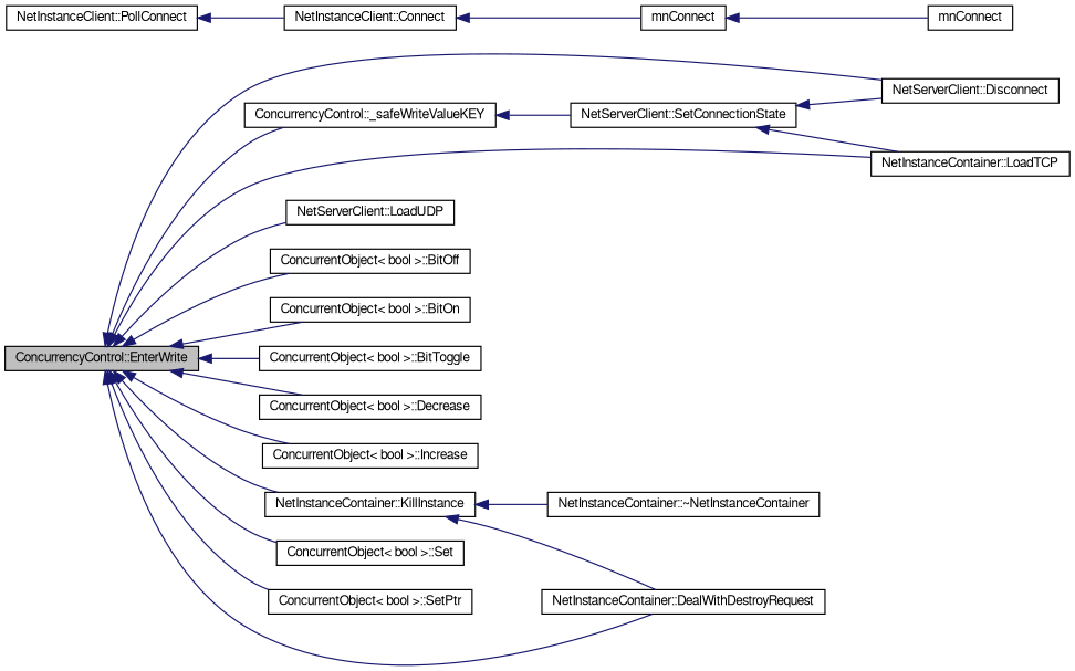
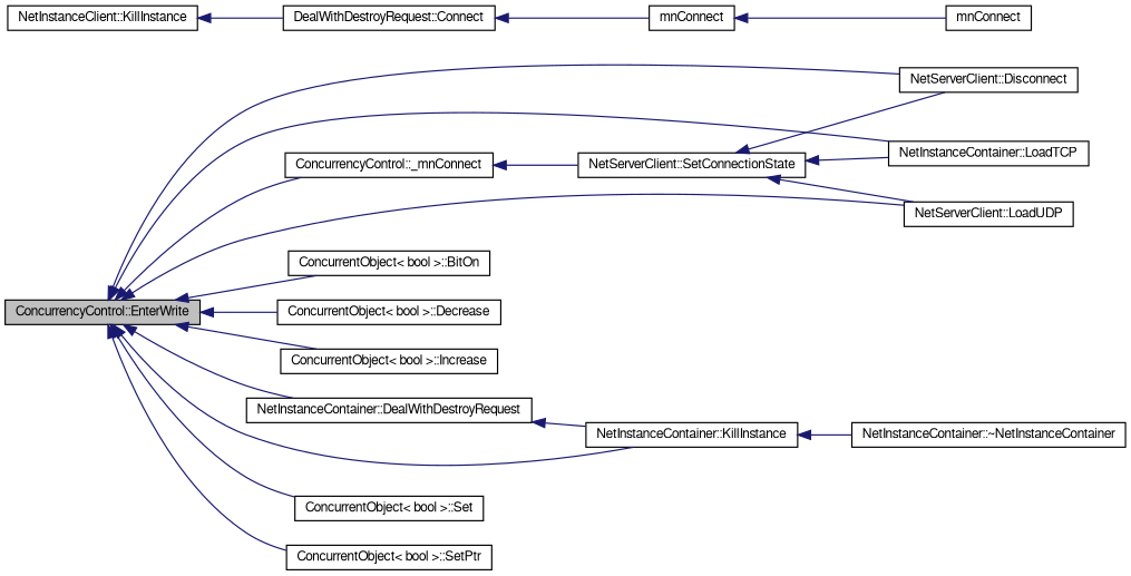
  digraph {
    rankdir=LR
    node [color=black fillcolor=white fontname=FreeSans fontsize=10 shape=record style=filled]
    edge [color=midnightblue dir=back fontname=FreeSans fontsize=10 labelfontname=FreeSans labelfontsize=10 style=solid]
    n1 [fillcolor=grey75 fontcolor=black height=0.2 label="ConcurrencyControl::EnterWrite" width=0.4]
-   n2 [height=0.2 label="ConcurrencyControl::_safeWriteValueKEY" width=0.4]
+   n2 [height=0.2 label="ConcurrencyControl::_mnConnect" width=0.4]
    n3 [height=0.2 label="NetServerClient::Disconnect" width=0.4]
    n4 [height=0.2 label="NetInstanceContainer::LoadTCP" width=0.4]
    n5 [height=0.2 label="NetServerClient::LoadUDP" width=0.4]
-   n6 [height=0.2 label="ConcurrentObject\< bool \>::BitOff" width=0.4]
    n7 [height=0.2 label="ConcurrentObject\< bool \>::BitOn" width=0.4]
-   n8 [height=0.2 label="ConcurrentObject\< bool \>::BitToggle" width=0.4]
    n9 [height=0.2 label="ConcurrentObject\< bool \>::Decrease" width=0.4]
    n10 [height=0.2 label="ConcurrentObject\< bool \>::Increase" width=0.4]
    n11 [height=0.2 label="NetInstanceContainer::KillInstance" width=0.4]
    n12 [height=0.2 label="ConcurrentObject\< bool \>::Set" width=0.4]
    n13 [height=0.2 label="ConcurrentObject\< bool \>::SetPtr" width=0.4]
    n14 [height=0.2 label="NetInstanceContainer::DealWithDestroyRequest" width=0.4]
    n15 [height=0.2 label="NetServerClient::SetConnectionState" width=0.4]
    n16 [height=0.2 label="NetInstanceContainer::~NetInstanceContainer" width=0.4]
-   n17 [height=0.2 label="NetInstanceClient::PollConnect" width=0.4]
-   n18 [height=0.2 label="NetInstanceClient::Connect" width=0.4]
+   n17 [height=0.2 label="NetInstanceClient::KillInstance" width=0.4]
+   n18 [height=0.2 label="DealWithDestroyRequest::Connect" width=0.4]
    n19 [height=0.2 label=mnConnect width=0.4]
    n20 [height=0.2 label=mnConnect width=0.4]
    n1 -> n2
    n1 -> n3
    n1 -> n4
    n1 -> n5
-   n1 -> n6
    n1 -> n7
-   n1 -> n8
    n1 -> n9
    n1 -> n10
    n1 -> n11
    n1 -> n12
    n1 -> n13
    n1 -> n14
    n2 -> n15
-   n11 -> n14
+   n14 -> n11
    n11 -> n16
    n15 -> n3
    n15 -> n4
+   n15 -> n5
    n17 -> n18
    n18 -> n19
    n19 -> n20
  }
